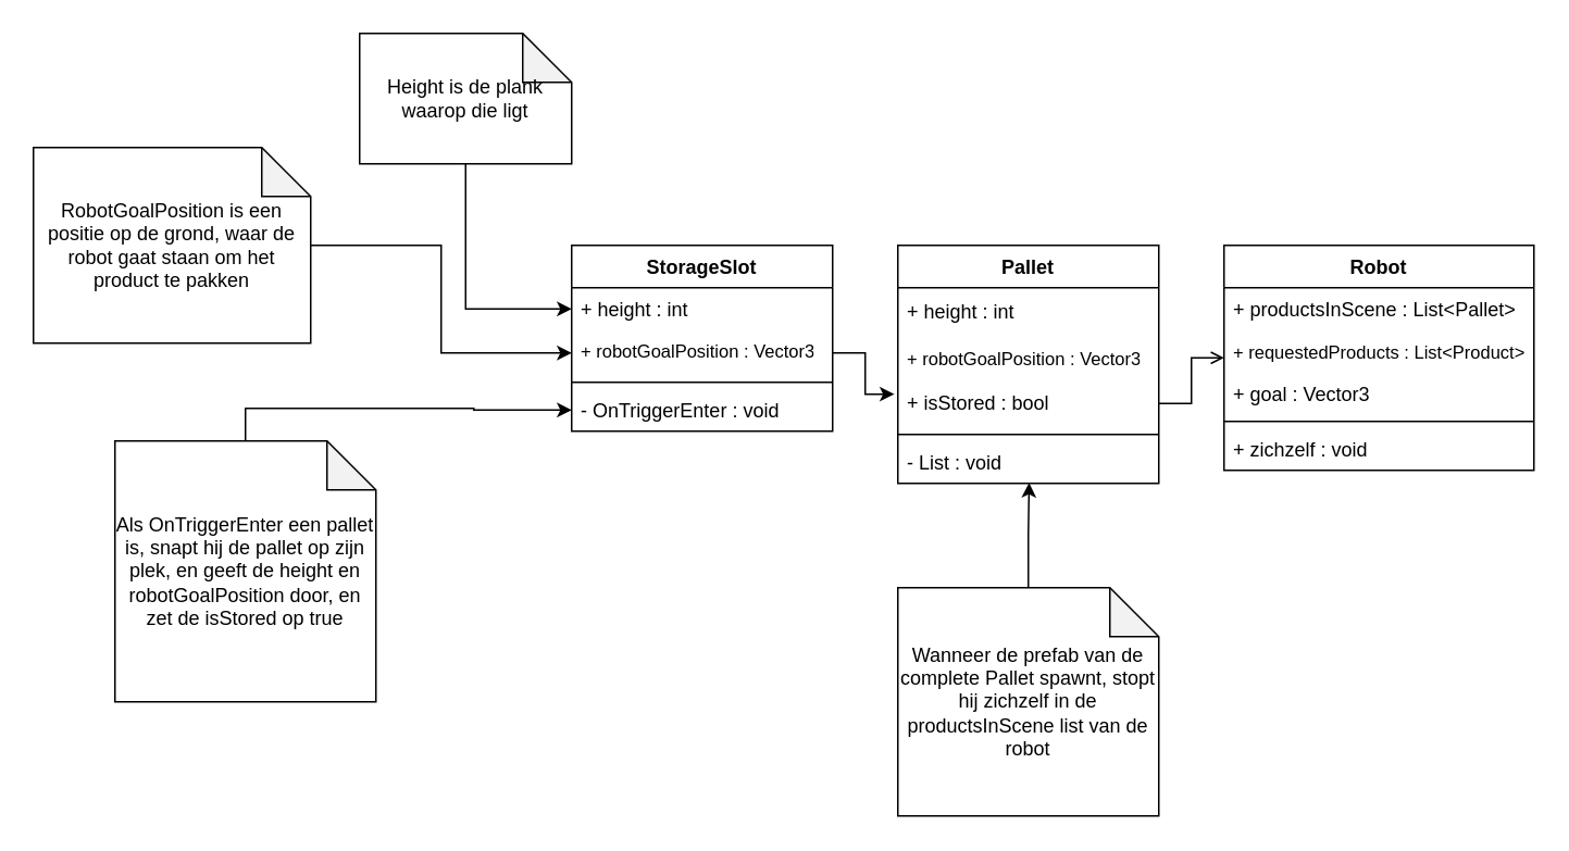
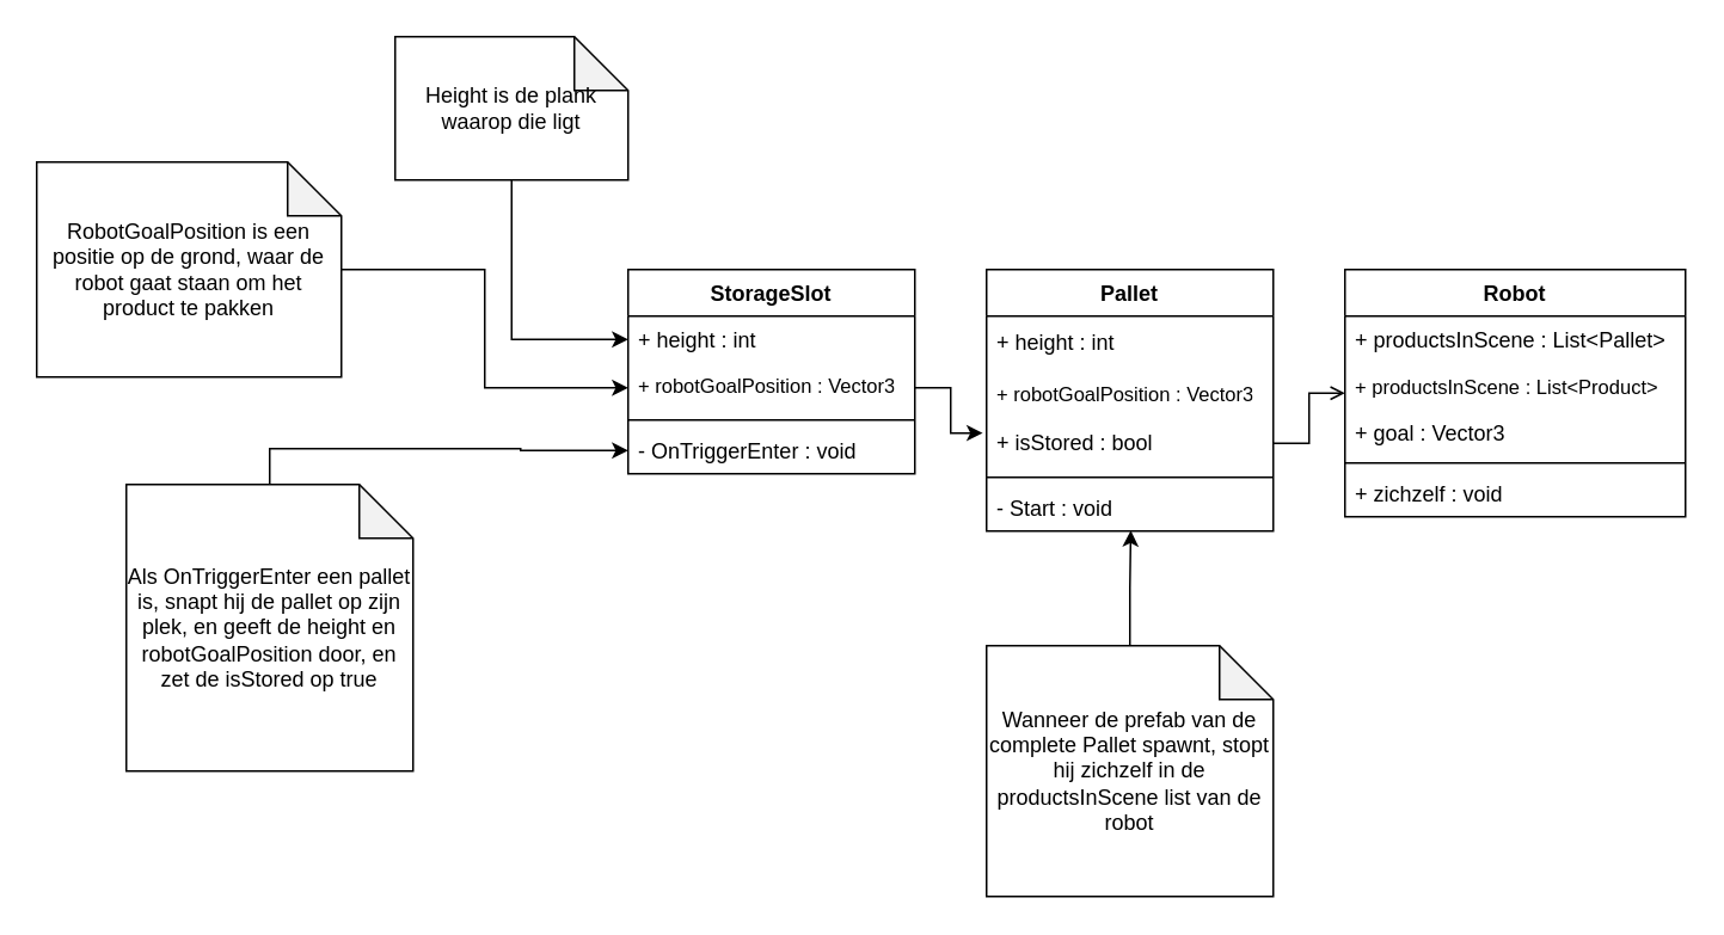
  <mxCell id="0" />
  <mxCell id="1" parent="0" />
  <mxCell id="2" value="Pallet" style="swimlane;fontStyle=1;align=center;verticalAlign=top;childLayout=stackLayout;horizontal=1;startSize=26;horizontalStack=0;resizeParent=1;resizeParentMax=0;resizeLast=0;collapsible=1;marginBottom=0;whiteSpace=wrap;html=1;" parent="1" vertex="1"><mxGeometry x="550" y="150" width="160" height="146" as="geometry" /></mxCell>
  <mxCell id="3" value="+ height : int" style="text;strokeColor=none;fillColor=none;align=left;verticalAlign=middle;spacingLeft=4;spacingRight=4;overflow=hidden;points=[[0,0.5],[1,0.5]];portConstraint=eastwest;rotatable=0;whiteSpace=wrap;html=1;" parent="2" vertex="1"><mxGeometry y="26" width="160" height="30" as="geometry" /></mxCell>
  <mxCell id="4" value="&lt;font style=&quot;font-size: 11px;&quot;&gt;+ robotGoalPosition : Vector3&lt;/font&gt;" style="text;strokeColor=none;fillColor=none;align=left;verticalAlign=top;spacingLeft=4;spacingRight=4;overflow=hidden;rotatable=0;points=[[0,0.5],[1,0.5]];portConstraint=eastwest;whiteSpace=wrap;html=1;" parent="2" vertex="1"><mxGeometry y="56" width="160" height="26" as="geometry" /></mxCell>
  <mxCell id="5" value="&lt;font style=&quot;font-size: 12px;&quot;&gt;+ isStored : bool&lt;/font&gt;" style="text;strokeColor=none;fillColor=none;align=left;verticalAlign=middle;spacingLeft=4;spacingRight=4;overflow=hidden;points=[[0,0.5],[1,0.5]];portConstraint=eastwest;rotatable=0;whiteSpace=wrap;html=1;" parent="2" vertex="1"><mxGeometry y="82" width="160" height="30" as="geometry" /></mxCell>
  <mxCell id="6" value="" style="line;strokeWidth=1;fillColor=none;align=left;verticalAlign=middle;spacingTop=-1;spacingLeft=3;spacingRight=3;rotatable=0;labelPosition=right;points=[];portConstraint=eastwest;strokeColor=inherit;" parent="2" vertex="1"><mxGeometry y="112" width="160" height="8" as="geometry" /></mxCell>
- <mxCell id="7" value="- List : void" style="text;strokeColor=none;fillColor=none;align=left;verticalAlign=top;spacingLeft=4;spacingRight=4;overflow=hidden;rotatable=0;points=[[0,0.5],[1,0.5]];portConstraint=eastwest;whiteSpace=wrap;html=1;" parent="2" vertex="1"><mxGeometry y="120" width="160" height="26" as="geometry" /></mxCell>
+ <mxCell id="7" value="- Start : void" style="text;strokeColor=none;fillColor=none;align=left;verticalAlign=top;spacingLeft=4;spacingRight=4;overflow=hidden;rotatable=0;points=[[0,0.5],[1,0.5]];portConstraint=eastwest;whiteSpace=wrap;html=1;" parent="2" vertex="1"><mxGeometry y="120" width="160" height="26" as="geometry" /></mxCell>
  <mxCell id="8" value="StorageSlot" style="swimlane;fontStyle=1;align=center;verticalAlign=top;childLayout=stackLayout;horizontal=1;startSize=26;horizontalStack=0;resizeParent=1;resizeParentMax=0;resizeLast=0;collapsible=1;marginBottom=0;whiteSpace=wrap;html=1;" parent="1" vertex="1"><mxGeometry x="350" y="150" width="160" height="114" as="geometry" /></mxCell>
  <mxCell id="9" value="+ height : int" style="text;strokeColor=none;fillColor=none;align=left;verticalAlign=top;spacingLeft=4;spacingRight=4;overflow=hidden;rotatable=0;points=[[0,0.5],[1,0.5]];portConstraint=eastwest;whiteSpace=wrap;html=1;" parent="8" vertex="1"><mxGeometry y="26" width="160" height="26" as="geometry" /></mxCell>
  <mxCell id="10" value="+ robotGoalPosition : Vector3" style="text;strokeColor=none;fillColor=none;align=left;verticalAlign=top;spacingLeft=4;spacingRight=4;overflow=hidden;rotatable=0;points=[[0,0.5],[1,0.5]];portConstraint=eastwest;whiteSpace=wrap;html=1;fontSize=11;" parent="8" vertex="1"><mxGeometry y="52" width="160" height="28" as="geometry" /></mxCell>
  <mxCell id="11" value="" style="line;strokeWidth=1;fillColor=none;align=left;verticalAlign=middle;spacingTop=-1;spacingLeft=3;spacingRight=3;rotatable=0;labelPosition=right;points=[];portConstraint=eastwest;strokeColor=inherit;" parent="8" vertex="1"><mxGeometry y="80" width="160" height="8" as="geometry" /></mxCell>
  <mxCell id="12" value="- OnTriggerEnter : void" style="text;strokeColor=none;fillColor=none;align=left;verticalAlign=top;spacingLeft=4;spacingRight=4;overflow=hidden;rotatable=0;points=[[0,0.5],[1,0.5]];portConstraint=eastwest;whiteSpace=wrap;html=1;" parent="8" vertex="1"><mxGeometry y="88" width="160" height="26" as="geometry" /></mxCell>
  <mxCell id="13" style="edgeStyle=orthogonalEdgeStyle;rounded=0;orthogonalLoop=1;jettySize=auto;html=1;exitX=1;exitY=0.5;exitDx=0;exitDy=0;entryX=-0.013;entryY=0.309;entryDx=0;entryDy=0;entryPerimeter=0;" parent="1" source="10" target="5" edge="1"><mxGeometry relative="1" as="geometry" /></mxCell>
  <mxCell id="14" style="edgeStyle=orthogonalEdgeStyle;rounded=0;orthogonalLoop=1;jettySize=auto;html=1;entryX=0;entryY=0.5;entryDx=0;entryDy=0;" parent="1" source="15" target="12" edge="1"><mxGeometry relative="1" as="geometry" /></mxCell>
  <mxCell id="15" value="Als OnTriggerEnter een pallet is, snapt hij de pallet op zijn plek, en geeft de height en robotGoalPosition door, en zet de isStored op true" style="shape=note;whiteSpace=wrap;html=1;backgroundOutline=1;darkOpacity=0.05;" parent="1" vertex="1"><mxGeometry x="70" y="270" width="160" height="160" as="geometry" /></mxCell>
  <mxCell id="16" style="edgeStyle=orthogonalEdgeStyle;rounded=0;orthogonalLoop=1;jettySize=auto;html=1;entryX=0;entryY=0.5;entryDx=0;entryDy=0;" parent="1" source="17" target="9" edge="1"><mxGeometry relative="1" as="geometry" /></mxCell>
  <mxCell id="17" value="Height is de plank waarop die ligt" style="shape=note;whiteSpace=wrap;html=1;backgroundOutline=1;darkOpacity=0.05;" parent="1" vertex="1"><mxGeometry x="220" y="20" width="130" height="80" as="geometry" /></mxCell>
  <mxCell id="18" style="edgeStyle=orthogonalEdgeStyle;rounded=0;orthogonalLoop=1;jettySize=auto;html=1;entryX=0;entryY=0.5;entryDx=0;entryDy=0;" parent="1" source="19" target="10" edge="1"><mxGeometry relative="1" as="geometry" /></mxCell>
  <mxCell id="19" value="RobotGoalPosition is een positie op de grond, waar de robot gaat staan om het product te pakken" style="shape=note;whiteSpace=wrap;html=1;backgroundOutline=1;darkOpacity=0.05;" parent="1" vertex="1"><mxGeometry x="20" y="90" width="170" height="120" as="geometry" /></mxCell>
  <mxCell id="20" value="Robot" style="swimlane;fontStyle=1;align=center;verticalAlign=top;childLayout=stackLayout;horizontal=1;startSize=26;horizontalStack=0;resizeParent=1;resizeParentMax=0;resizeLast=0;collapsible=1;marginBottom=0;whiteSpace=wrap;html=1;" parent="1" vertex="1"><mxGeometry x="750" y="150" width="190" height="138" as="geometry" /></mxCell>
  <mxCell id="21" value="&lt;font style=&quot;font-size: 12px;&quot;&gt;+ productsInScene : List&amp;lt;Pallet&amp;gt;&lt;/font&gt;" style="text;strokeColor=none;fillColor=none;align=left;verticalAlign=top;spacingLeft=4;spacingRight=4;overflow=hidden;rotatable=0;points=[[0,0.5],[1,0.5]];portConstraint=eastwest;whiteSpace=wrap;html=1;" parent="20" vertex="1"><mxGeometry y="26" width="190" height="26" as="geometry" /></mxCell>
- <mxCell id="22" value="&lt;font style=&quot;font-size: 11px;&quot;&gt;+ requestedProducts : List&amp;lt;Product&amp;gt;&lt;/font&gt;" style="text;strokeColor=none;fillColor=none;align=left;verticalAlign=top;spacingLeft=4;spacingRight=4;overflow=hidden;rotatable=0;points=[[0,0.5],[1,0.5]];portConstraint=eastwest;whiteSpace=wrap;html=1;" vertex="1" parent="20"><mxGeometry y="52" width="190" height="26" as="geometry" /></mxCell>
+ <mxCell id="22" value="&lt;font style=&quot;font-size: 11px;&quot;&gt;+ productsInScene : List&amp;lt;Product&amp;gt;&lt;/font&gt;" style="text;strokeColor=none;fillColor=none;align=left;verticalAlign=top;spacingLeft=4;spacingRight=4;overflow=hidden;rotatable=0;points=[[0,0.5],[1,0.5]];portConstraint=eastwest;whiteSpace=wrap;html=1;" vertex="1" parent="20"><mxGeometry y="52" width="190" height="26" as="geometry" /></mxCell>
  <mxCell id="23" value="+ goal : Vector3" style="text;strokeColor=none;fillColor=none;align=left;verticalAlign=top;spacingLeft=4;spacingRight=4;overflow=hidden;rotatable=0;points=[[0,0.5],[1,0.5]];portConstraint=eastwest;whiteSpace=wrap;html=1;" vertex="1" parent="20"><mxGeometry y="78" width="190" height="26" as="geometry" /></mxCell>
  <mxCell id="24" value="" style="line;strokeWidth=1;fillColor=none;align=left;verticalAlign=middle;spacingTop=-1;spacingLeft=3;spacingRight=3;rotatable=0;labelPosition=right;points=[];portConstraint=eastwest;strokeColor=inherit;" parent="20" vertex="1"><mxGeometry y="104" width="190" height="8" as="geometry" /></mxCell>
  <mxCell id="25" value="+ zichzelf : void" style="text;strokeColor=none;fillColor=none;align=left;verticalAlign=top;spacingLeft=4;spacingRight=4;overflow=hidden;rotatable=0;points=[[0,0.5],[1,0.5]];portConstraint=eastwest;whiteSpace=wrap;html=1;" vertex="1" parent="20"><mxGeometry y="112" width="190" height="26" as="geometry" /></mxCell>
  <mxCell id="26" style="edgeStyle=orthogonalEdgeStyle;rounded=0;orthogonalLoop=1;jettySize=auto;html=1;entryX=0;entryY=0.5;entryDx=0;entryDy=0;endArrow=open;" parent="1" source="5" target="20" edge="1"><mxGeometry relative="1" as="geometry" /></mxCell>
  <mxCell id="27" style="edgeStyle=orthogonalEdgeStyle;rounded=0;orthogonalLoop=1;jettySize=auto;html=1;entryX=0.503;entryY=0.987;entryDx=0;entryDy=0;entryPerimeter=0;" parent="1" source="28" target="7" edge="1"><mxGeometry relative="1" as="geometry" /></mxCell>
  <mxCell id="28" value="Wanneer de prefab van de complete Pallet spawnt, stopt hij zichzelf in de productsInScene list van de robot" style="shape=note;whiteSpace=wrap;html=1;backgroundOutline=1;darkOpacity=0.05;" parent="1" vertex="1"><mxGeometry x="550" y="360" width="160" height="140" as="geometry" /></mxCell>
